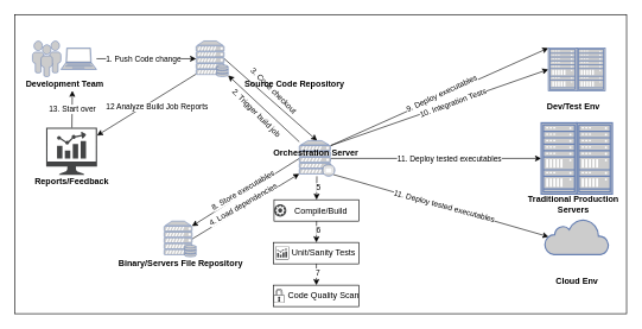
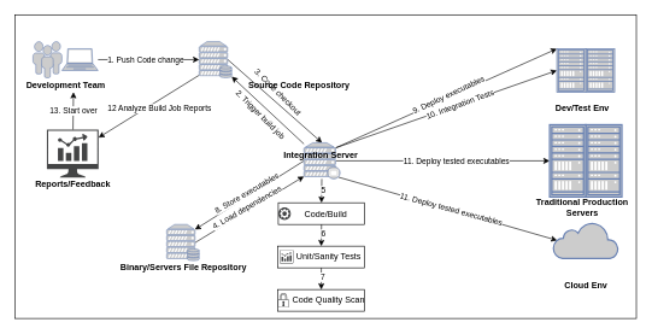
  <mxCell id="0" />
  <mxCell id="1" parent="0" />
  <mxCell id="2" value="" style="rounded=0;whiteSpace=wrap;html=1;" vertex="1" parent="1"><mxGeometry width="860" height="420" as="geometry" x="20" y="20" /></mxCell>
  <mxCell id="3" style="edgeStyle=none;rounded=0;orthogonalLoop=1;jettySize=auto;html=1;exitX=0.88;exitY=0.5;exitDx=0;exitDy=0;exitPerimeter=0;entryX=0.5;entryY=0;entryDx=0;entryDy=0;entryPerimeter=0;" parent="1" source="6" target="24" edge="1"><mxGeometry relative="1" as="geometry" /></mxCell>
  <mxCell id="4" value="3. Code checkout" style="edgeLabel;html=1;align=center;verticalAlign=middle;resizable=0;points=[];rotation=45;" parent="3" vertex="1" connectable="0"><mxGeometry x="-0.051" y="1" relative="1" as="geometry"><mxPoint x="7.49" y="-9.15" as="offset" /></mxGeometry></mxCell>
  <mxCell id="5" value="12 Analyze Build Job Reports" style="edgeStyle=none;rounded=0;orthogonalLoop=1;jettySize=auto;html=1;exitX=0;exitY=0.93;exitDx=0;exitDy=0;exitPerimeter=0;" edge="1" parent="1" source="6" target="62"><mxGeometry x="-0.13" y="11" relative="1" as="geometry"><mxPoint as="offset" /></mxGeometry></mxCell>
  <mxCell id="6" value="" style="fontColor=#0066CC;verticalAlign=top;verticalLabelPosition=bottom;labelPosition=center;align=center;html=1;outlineConnect=0;fillColor=#CCCCCC;strokeColor=#6881B3;gradientColor=none;gradientDirection=north;strokeWidth=2;shape=mxgraph.networks.server_storage;" parent="1" vertex="1"><mxGeometry x="275" y="57" width="45" height="50" as="geometry" /></mxCell>
  <mxCell id="7" style="edgeStyle=none;rounded=0;orthogonalLoop=1;jettySize=auto;html=1;exitX=0.88;exitY=0.5;exitDx=0;exitDy=0;exitPerimeter=0;entryX=0;entryY=0.93;entryDx=0;entryDy=0;entryPerimeter=0;" parent="1" source="9" target="24" edge="1"><mxGeometry relative="1" as="geometry" /></mxCell>
  <mxCell id="8" value="4. Load dependencies" style="edgeLabel;html=1;align=center;verticalAlign=middle;resizable=0;points=[];rotation=-30;" parent="7" vertex="1" connectable="0"><mxGeometry x="-0.108" y="-1" relative="1" as="geometry"><mxPoint x="2.39" y="-8.43" as="offset" /></mxGeometry></mxCell>
  <mxCell id="9" value="" style="fontColor=#0066CC;verticalAlign=top;verticalLabelPosition=bottom;labelPosition=center;align=center;html=1;outlineConnect=0;fillColor=#CCCCCC;strokeColor=#6881B3;gradientColor=none;gradientDirection=north;strokeWidth=2;shape=mxgraph.networks.server_storage;" parent="1" vertex="1"><mxGeometry x="230" y="310" width="45" height="50" as="geometry" /></mxCell>
  <mxCell id="10" style="rounded=0;orthogonalLoop=1;jettySize=auto;html=1;entryX=1;entryY=0.97;entryDx=0;entryDy=0;entryPerimeter=0;" parent="1" source="24" target="6" edge="1"><mxGeometry relative="1" as="geometry"><mxPoint x="330" y="82" as="targetPoint" /></mxGeometry></mxCell>
  <mxCell id="11" value="2. Trigger build job" style="edgeLabel;html=1;align=center;verticalAlign=middle;resizable=0;points=[];rotation=45;" parent="10" vertex="1" connectable="0"><mxGeometry x="0.374" relative="1" as="geometry"><mxPoint x="8.76" y="22.39" as="offset" /></mxGeometry></mxCell>
  <mxCell id="12" style="edgeStyle=none;rounded=0;orthogonalLoop=1;jettySize=auto;html=1;exitX=0;exitY=0.5;exitDx=0;exitDy=0;exitPerimeter=0;entryX=0.87;entryY=0.14;entryDx=0;entryDy=0;entryPerimeter=0;" parent="1" source="24" target="9" edge="1"><mxGeometry relative="1" as="geometry" /></mxCell>
  <mxCell id="13" value="8. Store executables" style="edgeLabel;html=1;align=center;verticalAlign=middle;resizable=0;points=[];rotation=-30;" vertex="1" connectable="0" parent="12"><mxGeometry x="-0.686" y="1" relative="1" as="geometry"><mxPoint x="-56.84" y="29.23" as="offset" /></mxGeometry></mxCell>
  <mxCell id="14" style="edgeStyle=none;rounded=0;orthogonalLoop=1;jettySize=auto;html=1;exitX=0.88;exitY=0.14;exitDx=0;exitDy=0;exitPerimeter=0;entryX=0;entryY=0;entryDx=0;entryDy=0;entryPerimeter=0;" parent="1" source="24" target="31" edge="1"><mxGeometry relative="1" as="geometry" /></mxCell>
  <mxCell id="15" value="9. Deploy executables" style="edgeLabel;html=1;align=center;verticalAlign=middle;resizable=0;points=[];rotation=-25;" vertex="1" connectable="0" parent="14"><mxGeometry x="0.021" y="4" relative="1" as="geometry"><mxPoint x="1" as="offset" /></mxGeometry></mxCell>
  <mxCell id="16" style="edgeStyle=none;rounded=0;orthogonalLoop=1;jettySize=auto;html=1;exitX=0.88;exitY=0.5;exitDx=0;exitDy=0;exitPerimeter=0;entryX=0;entryY=0.5;entryDx=0;entryDy=0;entryPerimeter=0;" parent="1" source="24" target="28" edge="1"><mxGeometry relative="1" as="geometry" /></mxCell>
  <mxCell id="17" value="11. Deploy tested executables" style="edgeLabel;html=1;align=center;verticalAlign=middle;resizable=0;points=[];" vertex="1" connectable="0" parent="16"><mxGeometry x="0.838" y="3" relative="1" as="geometry"><mxPoint x="-106" y="3" as="offset" /></mxGeometry></mxCell>
  <mxCell id="18" style="edgeStyle=none;rounded=0;orthogonalLoop=1;jettySize=auto;html=1;exitX=0.95;exitY=0.95;exitDx=0;exitDy=0;exitPerimeter=0;entryX=0.06;entryY=0.5;entryDx=0;entryDy=0;entryPerimeter=0;" parent="1" source="24" target="25" edge="1"><mxGeometry relative="1" as="geometry" /></mxCell>
  <mxCell id="19" value="11. Deploy tested executables" style="edgeLabel;html=1;align=center;verticalAlign=middle;resizable=0;points=[];rotation=15;" vertex="1" connectable="0" parent="18"><mxGeometry x="0.024" y="1" relative="1" as="geometry"><mxPoint x="1" as="offset" /></mxGeometry></mxCell>
  <mxCell id="20" style="edgeStyle=none;rounded=0;orthogonalLoop=1;jettySize=auto;html=1;entryX=0.5;entryY=0;entryDx=0;entryDy=0;" parent="1" source="24" target="50" edge="1"><mxGeometry relative="1" as="geometry" /></mxCell>
  <mxCell id="21" value="5" style="edgeLabel;html=1;align=center;verticalAlign=middle;resizable=0;points=[];" vertex="1" connectable="0" parent="20"><mxGeometry x="-0.092" y="2" relative="1" as="geometry"><mxPoint as="offset" /></mxGeometry></mxCell>
  <mxCell id="22" style="edgeStyle=none;rounded=0;orthogonalLoop=1;jettySize=auto;html=1;exitX=0.88;exitY=0.14;exitDx=0;exitDy=0;exitPerimeter=0;entryX=0;entryY=0.5;entryDx=0;entryDy=0;entryPerimeter=0;" edge="1" parent="1" source="24" target="31"><mxGeometry relative="1" as="geometry" /></mxCell>
  <mxCell id="23" value="10. Integration Tests" style="edgeLabel;html=1;align=center;verticalAlign=middle;resizable=0;points=[];rotation=-20;" vertex="1" connectable="0" parent="22"><mxGeometry x="0.124" relative="1" as="geometry"><mxPoint as="offset" /></mxGeometry></mxCell>
  <mxCell id="24" value="" style="fontColor=#0066CC;verticalAlign=top;verticalLabelPosition=bottom;labelPosition=center;align=center;html=1;outlineConnect=0;fillColor=#CCCCCC;strokeColor=#6881B3;gradientColor=none;gradientDirection=north;strokeWidth=2;shape=mxgraph.networks.proxy_server;" parent="1" vertex="1"><mxGeometry x="420" y="197" width="50" height="50" as="geometry" /></mxCell>
  <mxCell id="25" value="" style="html=1;outlineConnect=0;fillColor=#CCCCCC;strokeColor=#6881B3;gradientColor=none;gradientDirection=north;strokeWidth=2;shape=mxgraph.networks.cloud;fontColor=#ffffff;" parent="1" vertex="1"><mxGeometry x="765" y="307" width="90" height="50" as="geometry" /></mxCell>
  <mxCell id="26" value="" style="group" parent="1" vertex="1" connectable="0"><mxGeometry x="760" y="172" width="100" height="100" as="geometry" /></mxCell>
  <mxCell id="27" value="" style="fontColor=#0066CC;verticalAlign=top;verticalLabelPosition=bottom;labelPosition=center;align=center;html=1;outlineConnect=0;fillColor=#CCCCCC;strokeColor=#6881B3;gradientColor=none;gradientDirection=north;strokeWidth=2;shape=mxgraph.networks.rack;" parent="26" vertex="1"><mxGeometry x="50" width="50" height="100" as="geometry" /></mxCell>
  <mxCell id="28" value="" style="fontColor=#0066CC;verticalAlign=top;verticalLabelPosition=bottom;labelPosition=center;align=center;html=1;outlineConnect=0;fillColor=#CCCCCC;strokeColor=#6881B3;gradientColor=none;gradientDirection=north;strokeWidth=2;shape=mxgraph.networks.rack;" parent="26" vertex="1"><mxGeometry width="50" height="100" as="geometry" /></mxCell>
  <mxCell id="29" value="" style="group" parent="1" vertex="1" connectable="0"><mxGeometry x="770" y="67" width="80" height="60" as="geometry" /></mxCell>
  <mxCell id="30" value="" style="fontColor=#0066CC;verticalAlign=top;verticalLabelPosition=bottom;labelPosition=center;align=center;html=1;outlineConnect=0;fillColor=#CCCCCC;strokeColor=#6881B3;gradientColor=none;gradientDirection=north;strokeWidth=2;shape=mxgraph.networks.rack;" parent="29" vertex="1"><mxGeometry x="40" width="40" height="60" as="geometry" /></mxCell>
  <mxCell id="31" value="" style="fontColor=#0066CC;verticalAlign=top;verticalLabelPosition=bottom;labelPosition=center;align=center;html=1;outlineConnect=0;fillColor=#CCCCCC;strokeColor=#6881B3;gradientColor=none;gradientDirection=north;strokeWidth=2;shape=mxgraph.networks.rack;" parent="29" vertex="1"><mxGeometry width="40" height="60" as="geometry" /></mxCell>
  <mxCell id="32" value="" style="group" parent="1" vertex="1" connectable="0"><mxGeometry x="30" y="57" width="120" height="70" as="geometry" /></mxCell>
  <mxCell id="33" value="" style="group" parent="32" vertex="1" connectable="0"><mxGeometry x="15" width="90" height="50" as="geometry" /></mxCell>
  <mxCell id="34" value="" style="fontColor=#0066CC;verticalAlign=top;verticalLabelPosition=bottom;labelPosition=center;align=center;html=1;outlineConnect=0;fillColor=#CCCCCC;strokeColor=#6881B3;gradientColor=none;gradientDirection=north;strokeWidth=2;shape=mxgraph.networks.users;" parent="33" vertex="1"><mxGeometry width="40" height="50" as="geometry" /></mxCell>
  <mxCell id="35" value="" style="fontColor=#0066CC;verticalAlign=top;verticalLabelPosition=bottom;labelPosition=center;align=center;html=1;outlineConnect=0;fillColor=#CCCCCC;strokeColor=#6881B3;gradientColor=none;gradientDirection=north;strokeWidth=2;shape=mxgraph.networks.laptop;" parent="33" vertex="1"><mxGeometry x="40" y="10" width="50" height="30" as="geometry" /></mxCell>
  <mxCell id="36" value="&lt;b&gt;Development Team&lt;/b&gt;" style="text;html=1;align=center;verticalAlign=middle;resizable=0;points=[];autosize=1;" parent="32" vertex="1"><mxGeometry y="50" width="120" height="20" as="geometry" /></mxCell>
  <mxCell id="37" style="edgeStyle=orthogonalEdgeStyle;rounded=0;orthogonalLoop=1;jettySize=auto;html=1;entryX=0;entryY=0.5;entryDx=0;entryDy=0;entryPerimeter=0;" parent="1" source="35" target="6" edge="1"><mxGeometry relative="1" as="geometry" /></mxCell>
  <mxCell id="38" value="1. Push Code change" style="edgeLabel;html=1;align=center;verticalAlign=middle;resizable=0;points=[];" parent="37" vertex="1" connectable="0"><mxGeometry x="-0.2" y="-1" relative="1" as="geometry"><mxPoint x="9" y="-1" as="offset" /></mxGeometry></mxCell>
  <mxCell id="39" value="" style="group" parent="1" vertex="1" connectable="0"><mxGeometry x="384" y="340" width="120" height="30" as="geometry" /></mxCell>
  <mxCell id="40" value="" style="rounded=0;whiteSpace=wrap;html=1;" parent="39" vertex="1"><mxGeometry width="120" height="30" as="geometry" /></mxCell>
  <mxCell id="41" value="" style="pointerEvents=1;shadow=0;dashed=0;html=1;strokeColor=none;fillColor=#434445;aspect=fixed;labelPosition=center;verticalLabelPosition=bottom;verticalAlign=top;align=center;outlineConnect=0;shape=mxgraph.vvd.vrops;" parent="39" vertex="1"><mxGeometry x="2.3" y="5" width="19.167" height="19.167" as="geometry" /></mxCell>
  <mxCell id="42" value="Unit/Sanity Tests" style="text;html=1;align=center;verticalAlign=middle;resizable=0;points=[];autosize=1;" parent="39" vertex="1"><mxGeometry x="20" y="5" width="100" height="20" as="geometry" /></mxCell>
  <mxCell id="43" value="" style="group" parent="1" vertex="1" connectable="0"><mxGeometry x="384" y="400" width="130" height="30" as="geometry" /></mxCell>
  <mxCell id="44" value="" style="rounded=0;whiteSpace=wrap;html=1;" parent="43" vertex="1"><mxGeometry width="120" height="30" as="geometry" /></mxCell>
  <mxCell id="45" value="" style="pointerEvents=1;shadow=0;dashed=0;html=1;strokeColor=none;fillColor=#434445;aspect=fixed;labelPosition=center;verticalLabelPosition=bottom;verticalAlign=top;align=center;outlineConnect=0;shape=mxgraph.vvd.security;" parent="43" vertex="1"><mxGeometry y="5" width="15.4" height="20" as="geometry" /></mxCell>
  <mxCell id="46" value="Code Quality Scan" style="text;html=1;align=center;verticalAlign=middle;resizable=0;points=[];autosize=1;" parent="43" vertex="1"><mxGeometry x="10" y="5" width="120" height="20" as="geometry" /></mxCell>
  <mxCell id="47" value="&lt;b&gt;Source Code Repository&lt;/b&gt;" style="text;html=1;align=center;verticalAlign=middle;resizable=0;points=[];autosize=1;" parent="1" vertex="1"><mxGeometry x="332.5" y="107" width="160" height="20" as="geometry" /></mxCell>
  <mxCell id="48" value="&lt;b&gt;Binary/Servers File Repository&lt;/b&gt;" style="text;html=1;align=center;verticalAlign=middle;resizable=0;points=[];autosize=1;" parent="1" vertex="1"><mxGeometry x="147.5" y="360" width="210" height="20" as="geometry" /></mxCell>
  <mxCell id="49" value="" style="group" parent="1" vertex="1" connectable="0"><mxGeometry x="384.5" y="280" width="119.5" height="30" as="geometry" /></mxCell>
  <mxCell id="50" value="" style="rounded=0;whiteSpace=wrap;html=1;" parent="49" vertex="1"><mxGeometry width="119.5" height="30" as="geometry" /></mxCell>
  <mxCell id="51" value="" style="pointerEvents=1;shadow=0;dashed=0;html=1;strokeColor=none;fillColor=#434445;aspect=fixed;labelPosition=center;verticalLabelPosition=bottom;verticalAlign=top;align=center;outlineConnect=0;shape=mxgraph.vvd.vrealize_automation;" parent="49" vertex="1"><mxGeometry y="6.364" width="17.319" height="17.319" as="geometry" /></mxCell>
- <mxCell id="52" value="Compile/Build" style="text;html=1;align=center;verticalAlign=middle;resizable=0;points=[];autosize=1;" parent="49" vertex="1"><mxGeometry x="20.783" y="6.364" width="90" height="20" as="geometry" /></mxCell>
+ <mxCell id="52" value="Code/Build" style="text;html=1;align=center;verticalAlign=middle;resizable=0;points=[];autosize=1;" parent="49" vertex="1"><mxGeometry x="20.783" y="6.364" width="90" height="20" as="geometry" /></mxCell>
  <mxCell id="53" style="edgeStyle=none;rounded=0;orthogonalLoop=1;jettySize=auto;html=1;entryX=0.5;entryY=0;entryDx=0;entryDy=0;exitX=0.5;exitY=1;exitDx=0;exitDy=0;" parent="1" source="50" target="40" edge="1"><mxGeometry relative="1" as="geometry"><mxPoint x="454.677" y="257" as="sourcePoint" /><mxPoint x="454.25" y="290" as="targetPoint" /></mxGeometry></mxCell>
  <mxCell id="54" value="6" style="edgeLabel;html=1;align=center;verticalAlign=middle;resizable=0;points=[];" vertex="1" connectable="0" parent="53"><mxGeometry x="-0.201" y="2" relative="1" as="geometry"><mxPoint as="offset" /></mxGeometry></mxCell>
  <mxCell id="55" style="edgeStyle=none;rounded=0;orthogonalLoop=1;jettySize=auto;html=1;entryX=0.5;entryY=0;entryDx=0;entryDy=0;exitX=0.5;exitY=1;exitDx=0;exitDy=0;" parent="1" source="40" target="44" edge="1"><mxGeometry relative="1" as="geometry"><mxPoint x="464.677" y="267" as="sourcePoint" /><mxPoint x="464.25" y="300" as="targetPoint" /></mxGeometry></mxCell>
  <mxCell id="56" value="7" style="edgeLabel;html=1;align=center;verticalAlign=middle;resizable=0;points=[];" vertex="1" connectable="0" parent="55"><mxGeometry x="-0.2" y="1" relative="1" as="geometry"><mxPoint as="offset" /></mxGeometry></mxCell>
- <mxCell id="57" value="&lt;b&gt;Orchestration Server&lt;/b&gt;" style="text;html=1;align=center;verticalAlign=middle;resizable=0;points=[];autosize=1;" vertex="1" parent="1"><mxGeometry x="377.5" y="203.75" width="130" height="20" as="geometry" /></mxCell>
+ <mxCell id="57" value="&lt;b&gt;Integration Server&lt;/b&gt;" style="text;html=1;align=center;verticalAlign=middle;resizable=0;points=[];autosize=1;" vertex="1" parent="1"><mxGeometry x="377.5" y="203.75" width="130" height="20" as="geometry" /></mxCell>
  <mxCell id="58" value="&lt;b&gt;Cloud Env&lt;/b&gt;" style="text;html=1;align=center;verticalAlign=middle;resizable=0;points=[];autosize=1;" vertex="1" parent="1"><mxGeometry x="775" y="385" width="70" height="20" as="geometry" /></mxCell>
  <mxCell id="59" value="&lt;b&gt;Traditional Production&lt;br&gt;Servers&lt;/b&gt;" style="text;html=1;align=center;verticalAlign=middle;resizable=0;points=[];autosize=1;" vertex="1" parent="1"><mxGeometry x="735" y="272" width="140" height="30" as="geometry" /></mxCell>
  <mxCell id="60" value="&lt;b&gt;Dev/Test Env&lt;/b&gt;" style="text;html=1;align=center;verticalAlign=middle;resizable=0;points=[];autosize=1;" vertex="1" parent="1"><mxGeometry x="760" y="140" width="90" height="20" as="geometry" /></mxCell>
  <mxCell id="61" value="" style="group" vertex="1" connectable="0" parent="1"><mxGeometry x="40" y="178.75" width="120" height="86.5" as="geometry" /></mxCell>
  <mxCell id="62" value="" style="pointerEvents=1;shadow=0;dashed=0;html=1;strokeColor=none;fillColor=#434445;aspect=fixed;labelPosition=center;verticalLabelPosition=bottom;verticalAlign=top;align=center;outlineConnect=0;shape=mxgraph.vvd.nsx_dashboard;" parent="61" vertex="1"><mxGeometry x="24.24" width="71.51" height="66.5" as="geometry" /></mxCell>
  <mxCell id="63" value="&lt;b&gt;Reports/Feedback&lt;/b&gt;" style="text;html=1;align=center;verticalAlign=middle;resizable=0;points=[];autosize=1;" parent="61" vertex="1"><mxGeometry y="66.5" width="120" height="20" as="geometry" /></mxCell>
  <mxCell id="64" value="13. Start over" style="edgeStyle=none;rounded=0;orthogonalLoop=1;jettySize=auto;html=1;entryX=0.592;entryY=1;entryDx=0;entryDy=0;entryPerimeter=0;" edge="1" parent="1" source="62" target="36"><mxGeometry relative="1" as="geometry" /></mxCell>
